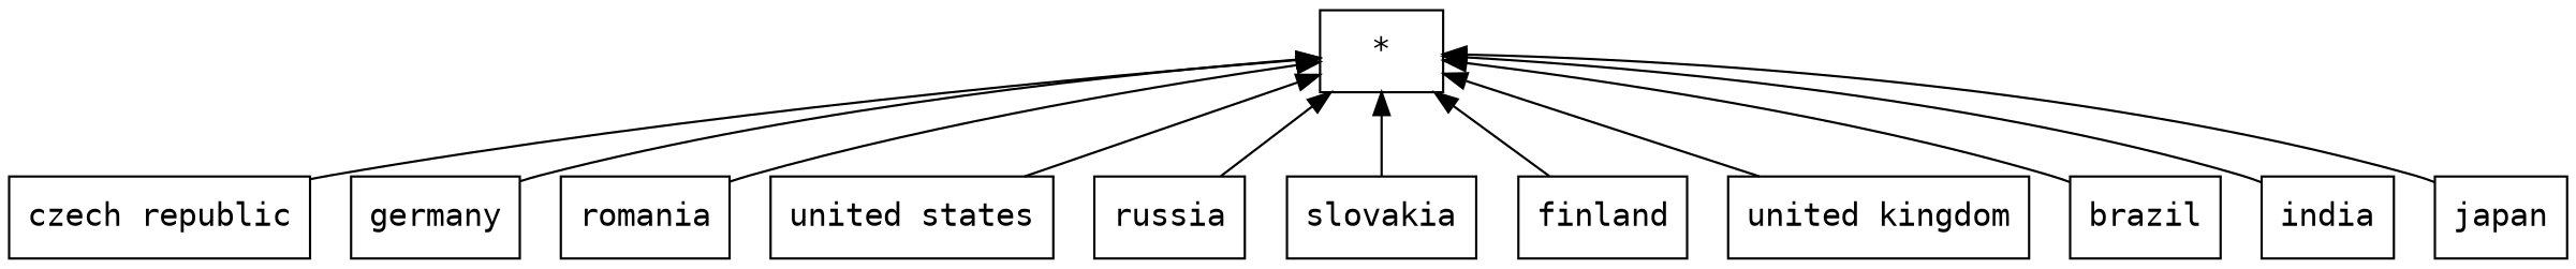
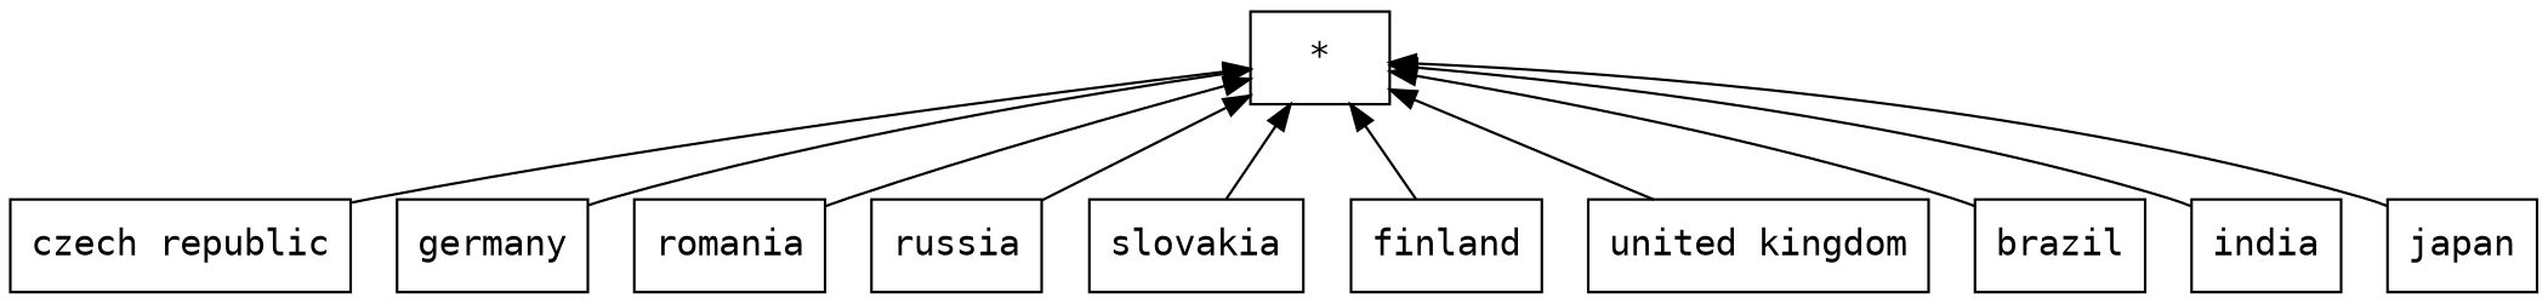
  digraph {
    fontname="DejaVu Sans Mono"
    rankdir=BT
    node [fontname="DejaVu Sans Mono" shape=record]
    edge [fontname="DejaVu Sans Mono"]
    n1 [label="{czech republic}"]
    n2 [label="{*}"]
    n3 [label="{germany}"]
    n4 [label="{romania}"]
-   n5 [label="{united states}"]
    n6 [label="{russia}"]
    n7 [label="{slovakia}"]
    n8 [label="{finland}"]
    n9 [label="{united kingdom}"]
    n10 [label="{brazil}"]
    n11 [label="{india}"]
    n12 [label="{japan}"]
    subgraph sub_1 {
      n1
      n2
      n3
      n4
-     n5
      n6
      n7
      n8
      n9
      n10
      n11
      n12
    }
    n1 -> n2
    n3 -> n2
    n4 -> n2
-   n5 -> n2
    n6 -> n2
    n7 -> n2
    n8 -> n2
    n9 -> n2
    n10 -> n2
    n11 -> n2
    n12 -> n2
  }
